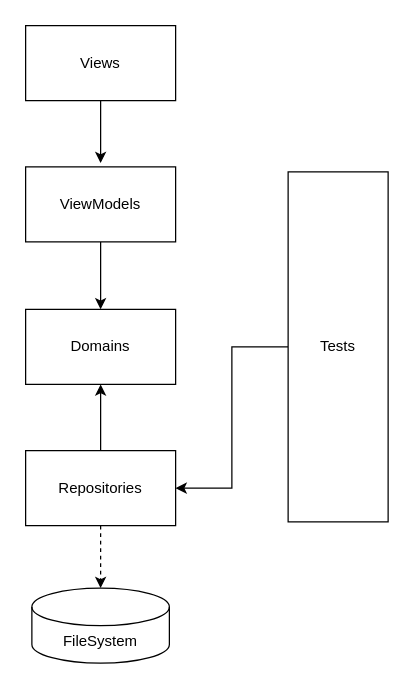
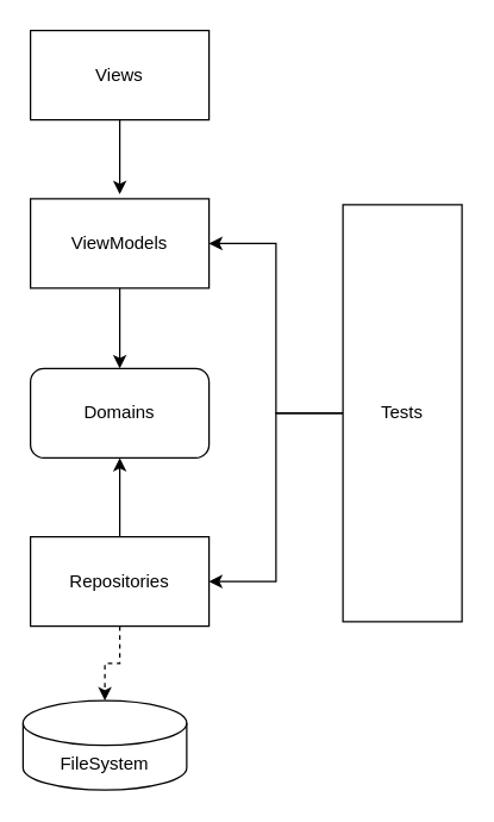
  <mxCell id="0" />
  <mxCell id="1" parent="0" />
- <mxCell id="2" value="Domains" style="rounded=0;whiteSpace=wrap;html=1;" vertex="1" parent="1"><mxGeometry x="20" y="247" width="120" height="60" as="geometry" /></mxCell>
+ <mxCell id="2" value="Domains" style="whiteSpace=wrap;html=1;rounded=1;" vertex="1" parent="1"><mxGeometry x="20" y="247" width="120" height="60" as="geometry" /></mxCell>
  <mxCell id="3" style="edgeStyle=orthogonalEdgeStyle;rounded=0;orthogonalLoop=1;jettySize=auto;html=1;entryX=0.5;entryY=1;entryDx=0;entryDy=0;" edge="1" parent="1" source="4" target="2"><mxGeometry relative="1" as="geometry" /></mxCell>
  <mxCell id="4" value="Repositories" style="rounded=0;whiteSpace=wrap;html=1;" vertex="1" parent="1"><mxGeometry x="20" y="360" width="120" height="60" as="geometry" /></mxCell>
- <mxCell id="5" value="FileSystem" style="shape=cylinder3;whiteSpace=wrap;html=1;boundedLbl=1;backgroundOutline=1;size=15;" vertex="1" parent="1"><mxGeometry x="25" y="470" width="110" height="60" as="geometry" /></mxCell>
+ <mxCell id="5" value="FileSystem" style="shape=cylinder3;whiteSpace=wrap;html=1;boundedLbl=1;backgroundOutline=1;size=15;" vertex="1" parent="1"><mxGeometry x="15" y="470" width="110" height="60" as="geometry" /></mxCell>
  <mxCell id="6" style="edgeStyle=orthogonalEdgeStyle;rounded=0;orthogonalLoop=1;jettySize=auto;html=1;" edge="1" parent="1" source="7"><mxGeometry relative="1" as="geometry"><mxPoint x="80" y="130" as="targetPoint" /></mxGeometry></mxCell>
  <mxCell id="7" value="Views" style="rounded=0;whiteSpace=wrap;html=1;" vertex="1" parent="1"><mxGeometry x="20" y="20" width="120" height="60" as="geometry" /></mxCell>
  <mxCell id="8" style="edgeStyle=orthogonalEdgeStyle;rounded=0;orthogonalLoop=1;jettySize=auto;html=1;entryX=0.5;entryY=0;entryDx=0;entryDy=0;" edge="1" parent="1" source="9" target="2"><mxGeometry relative="1" as="geometry" /></mxCell>
  <mxCell id="9" value="ViewModels" style="rounded=0;whiteSpace=wrap;html=1;" vertex="1" parent="1"><mxGeometry x="20" y="133" width="120" height="60" as="geometry" /></mxCell>
  <mxCell id="10" style="edgeStyle=orthogonalEdgeStyle;rounded=0;orthogonalLoop=1;jettySize=auto;html=1;entryX=0.5;entryY=0;entryDx=0;entryDy=0;entryPerimeter=0;dashed=1;" edge="1" parent="1" source="4" target="5"><mxGeometry relative="1" as="geometry" /></mxCell>
+ <mxCell id="11" style="edgeStyle=orthogonalEdgeStyle;rounded=0;orthogonalLoop=1;jettySize=auto;html=1;entryX=1;entryY=0.5;entryDx=0;entryDy=0;" edge="1" parent="1" source="13" target="9"><mxGeometry relative="1" as="geometry" /></mxCell>
  <mxCell id="12" style="edgeStyle=orthogonalEdgeStyle;rounded=0;orthogonalLoop=1;jettySize=auto;html=1;entryX=1;entryY=0.5;entryDx=0;entryDy=0;" edge="1" parent="1" source="13" target="4"><mxGeometry relative="1" as="geometry" /></mxCell>
  <mxCell id="13" value="Tests" style="rounded=0;whiteSpace=wrap;html=1;" vertex="1" parent="1"><mxGeometry x="230" y="137" width="80" height="280" as="geometry" /></mxCell>
